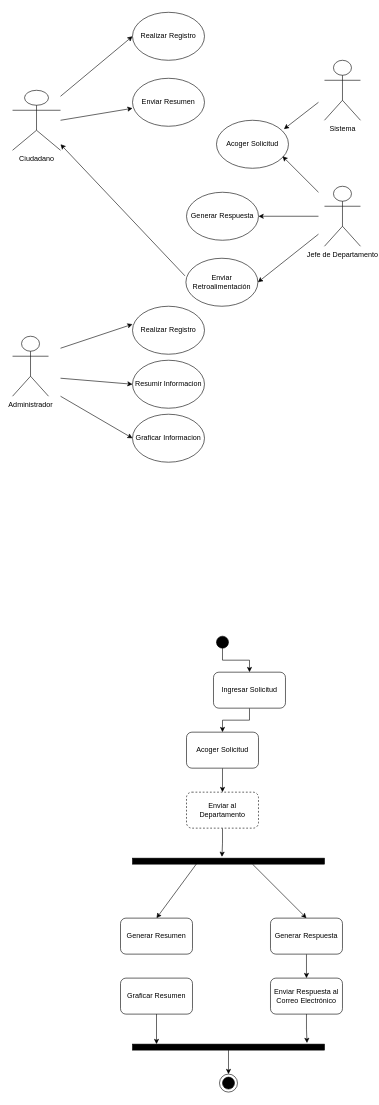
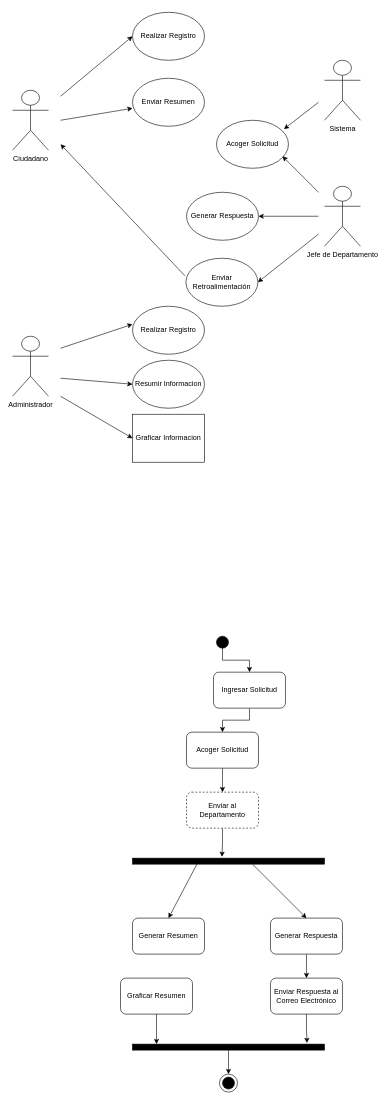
  <mxCell id="0" />
  <mxCell id="1" parent="0" />
- <mxCell id="2" value="Ciudadano" style="shape=umlActor;verticalLabelPosition=bottom;verticalAlign=top;html=1;outlineConnect=0;" parent="1" vertex="1"><mxGeometry x="20" y="150" width="80" height="100" as="geometry" /></mxCell>
+ <mxCell id="2" value="Ciudadano" style="shape=umlActor;verticalLabelPosition=bottom;verticalAlign=top;html=1;outlineConnect=0;" parent="1" vertex="1"><mxGeometry x="20" y="150" width="60" height="100" as="geometry" /></mxCell>
  <mxCell id="3" value="Enviar Resumen" style="ellipse;whiteSpace=wrap;html=1;" parent="1" vertex="1"><mxGeometry x="220" y="130" width="120" height="80" as="geometry" /></mxCell>
  <mxCell id="4" value="Sistema" style="shape=umlActor;verticalLabelPosition=bottom;verticalAlign=top;html=1;outlineConnect=0;" parent="1" vertex="1"><mxGeometry x="540" y="100" width="60" height="100" as="geometry" /></mxCell>
  <mxCell id="5" value="Acoger Solicitud" style="ellipse;whiteSpace=wrap;html=1;" parent="1" vertex="1"><mxGeometry x="360" y="200" width="120" height="80" as="geometry" /></mxCell>
  <mxCell id="6" value="Enviar Retroalimentación" style="ellipse;whiteSpace=wrap;html=1;" parent="1" vertex="1"><mxGeometry x="309" y="430" width="120" height="80" as="geometry" /></mxCell>
  <mxCell id="7" value="" style="endArrow=classic;html=1;rounded=0;entryX=0.937;entryY=0.183;entryDx=0;entryDy=0;entryPerimeter=0;" parent="1" target="5" edge="1"><mxGeometry width="50" height="50" relative="1" as="geometry"><mxPoint x="530" y="170" as="sourcePoint" /><mxPoint x="390" y="270" as="targetPoint" /></mxGeometry></mxCell>
  <mxCell id="8" value="Jefe de Departamento" style="shape=umlActor;verticalLabelPosition=bottom;verticalAlign=top;html=1;outlineConnect=0;" parent="1" vertex="1"><mxGeometry x="540" y="310" width="60" height="100" as="geometry" /></mxCell>
  <mxCell id="9" value="" style="endArrow=classic;html=1;rounded=0;" parent="1" edge="1"><mxGeometry width="50" height="50" relative="1" as="geometry"><mxPoint x="530" y="320" as="sourcePoint" /><mxPoint x="470" y="260" as="targetPoint" /></mxGeometry></mxCell>
  <mxCell id="10" value="" style="endArrow=classic;html=1;rounded=0;entryX=1;entryY=0.5;entryDx=0;entryDy=0;" parent="1" target="6" edge="1"><mxGeometry width="50" height="50" relative="1" as="geometry"><mxPoint x="530" y="389.84" as="sourcePoint" /><mxPoint x="440.84" y="360" as="targetPoint" /></mxGeometry></mxCell>
  <mxCell id="11" value="" style="endArrow=classic;html=1;rounded=0;" parent="1" edge="1"><mxGeometry width="50" height="50" relative="1" as="geometry"><mxPoint x="100" y="200" as="sourcePoint" /><mxPoint x="220" y="180" as="targetPoint" /></mxGeometry></mxCell>
  <mxCell id="12" value="" style="endArrow=classic;html=1;rounded=0;exitX=-0.013;exitY=0.367;exitDx=0;exitDy=0;exitPerimeter=0;" parent="1" source="6" edge="1"><mxGeometry width="50" height="50" relative="1" as="geometry"><mxPoint x="319.16" y="419.84" as="sourcePoint" /><mxPoint x="100" y="240" as="targetPoint" /></mxGeometry></mxCell>
  <mxCell id="13" value="Generar Respuesta" style="ellipse;whiteSpace=wrap;html=1;" parent="1" vertex="1"><mxGeometry x="310" y="320" width="120" height="80" as="geometry" /></mxCell>
  <mxCell id="14" value="" style="endArrow=classic;html=1;rounded=0;entryX=1;entryY=0.5;entryDx=0;entryDy=0;" parent="1" target="13" edge="1"><mxGeometry width="50" height="50" relative="1" as="geometry"><mxPoint x="530" y="360" as="sourcePoint" /><mxPoint x="440.84" y="330.16" as="targetPoint" /></mxGeometry></mxCell>
  <mxCell id="15" value="" style="ellipse;whiteSpace=wrap;html=1;aspect=fixed;fillColor=#FFFFFF;" parent="1" vertex="1"><mxGeometry x="365" y="1790" width="30" height="30" as="geometry" /></mxCell>
  <mxCell id="16" value="" style="ellipse;whiteSpace=wrap;html=1;aspect=fixed;fillColor=#000000;" parent="1" vertex="1"><mxGeometry x="370" y="1795" width="20" height="20" as="geometry" /></mxCell>
  <mxCell id="17" style="edgeStyle=orthogonalEdgeStyle;rounded=0;orthogonalLoop=1;jettySize=auto;html=1;exitX=0.5;exitY=1;exitDx=0;exitDy=0;entryX=0.5;entryY=0;entryDx=0;entryDy=0;" parent="1" source="18" target="20" edge="1"><mxGeometry relative="1" as="geometry" /></mxCell>
  <mxCell id="18" value="" style="ellipse;whiteSpace=wrap;html=1;aspect=fixed;fillColor=#000000;" parent="1" vertex="1"><mxGeometry x="360" y="1060" width="20" height="20" as="geometry" /></mxCell>
  <mxCell id="19" style="edgeStyle=orthogonalEdgeStyle;rounded=0;orthogonalLoop=1;jettySize=auto;html=1;exitX=0.5;exitY=1;exitDx=0;exitDy=0;entryX=0.5;entryY=0;entryDx=0;entryDy=0;" parent="1" source="20" target="22" edge="1"><mxGeometry relative="1" as="geometry" /></mxCell>
  <mxCell id="20" value="Ingresar Solicitud" style="rounded=1;whiteSpace=wrap;html=1;fillColor=#FFFFFF;" parent="1" vertex="1"><mxGeometry x="355" y="1120" width="120" height="60" as="geometry" /></mxCell>
  <mxCell id="21" style="edgeStyle=orthogonalEdgeStyle;rounded=0;orthogonalLoop=1;jettySize=auto;html=1;exitX=0.5;exitY=1;exitDx=0;exitDy=0;entryX=0.5;entryY=0;entryDx=0;entryDy=0;" parent="1" source="22" target="24" edge="1"><mxGeometry relative="1" as="geometry" /></mxCell>
  <mxCell id="22" value="Acoger Solicitud" style="rounded=1;whiteSpace=wrap;html=1;fillColor=#FFFFFF;" parent="1" vertex="1"><mxGeometry x="310" y="1220" width="120" height="60" as="geometry" /></mxCell>
  <mxCell id="23" style="edgeStyle=orthogonalEdgeStyle;rounded=0;jumpSize=131;orthogonalLoop=1;jettySize=auto;html=1;exitX=0.5;exitY=1;exitDx=0;exitDy=0;entryX=0.466;entryY=-0.22;entryDx=0;entryDy=0;entryPerimeter=0;strokeColor=default;fillColor=#000000;" edge="1" parent="1" source="24" target="34"><mxGeometry relative="1" as="geometry" /></mxCell>
  <mxCell id="24" value="Enviar al Departamento" style="rounded=1;whiteSpace=wrap;html=1;fillColor=#FFFFFF;dashed=1;" parent="1" vertex="1"><mxGeometry x="310" y="1320" width="120" height="60" as="geometry" /></mxCell>
  <mxCell id="25" style="edgeStyle=orthogonalEdgeStyle;rounded=0;orthogonalLoop=1;jettySize=auto;html=1;exitX=0.5;exitY=1;exitDx=0;exitDy=0;entryX=0.5;entryY=0;entryDx=0;entryDy=0;" parent="1" source="26" target="28" edge="1"><mxGeometry relative="1" as="geometry" /></mxCell>
  <mxCell id="26" value="Generar Respuesta" style="rounded=1;whiteSpace=wrap;html=1;fillColor=#FFFFFF;" parent="1" vertex="1"><mxGeometry x="450" y="1530" width="120" height="60" as="geometry" /></mxCell>
  <mxCell id="27" style="edgeStyle=orthogonalEdgeStyle;rounded=0;orthogonalLoop=1;jettySize=auto;html=1;exitX=0.5;exitY=1;exitDx=0;exitDy=0;entryX=0.909;entryY=-0.18;entryDx=0;entryDy=0;entryPerimeter=0;" parent="1" source="28" target="41" edge="1"><mxGeometry relative="1" as="geometry" /></mxCell>
  <mxCell id="28" value="Enviar Respuesta al Correo Electrónico" style="rounded=1;whiteSpace=wrap;html=1;fillColor=#FFFFFF;" parent="1" vertex="1"><mxGeometry x="450" y="1630" width="120" height="60" as="geometry" /></mxCell>
  <mxCell id="29" value="Administrador" style="shape=umlActor;verticalLabelPosition=bottom;verticalAlign=top;html=1;outlineConnect=0;" parent="1" vertex="1"><mxGeometry x="20" y="560" width="60" height="100" as="geometry" /></mxCell>
  <mxCell id="30" value="Resumir Informacion" style="ellipse;whiteSpace=wrap;html=1;" parent="1" vertex="1"><mxGeometry x="220" y="600" width="120" height="80" as="geometry" /></mxCell>
  <mxCell id="31" value="" style="endArrow=classic;html=1;rounded=0;entryX=0;entryY=0.5;entryDx=0;entryDy=0;" parent="1" target="30" edge="1"><mxGeometry width="50" height="50" relative="1" as="geometry"><mxPoint x="100" y="630" as="sourcePoint" /><mxPoint x="200" y="555" as="targetPoint" /></mxGeometry></mxCell>
- <mxCell id="32" value="Graficar Informacion" style="ellipse;whiteSpace=wrap;html=1;" parent="1" vertex="1"><mxGeometry x="220" y="690" width="120" height="80" as="geometry" /></mxCell>
+ <mxCell id="32" value="Graficar Informacion" style="whiteSpace=wrap;html=1;rounded=0;" parent="1" vertex="1"><mxGeometry x="220" y="690" width="120" height="80" as="geometry" /></mxCell>
  <mxCell id="33" value="" style="endArrow=classic;html=1;rounded=0;entryX=0;entryY=0.5;entryDx=0;entryDy=0;" parent="1" target="32" edge="1"><mxGeometry width="50" height="50" relative="1" as="geometry"><mxPoint x="100" y="660" as="sourcePoint" /><mxPoint x="210.36" y="558.32" as="targetPoint" /></mxGeometry></mxCell>
  <mxCell id="34" value="" style="rounded=0;whiteSpace=wrap;html=1;fillColor=#000000;" vertex="1" parent="1"><mxGeometry x="220" y="1430" width="320" height="10" as="geometry" /></mxCell>
  <mxCell id="35" value="" style="endArrow=classic;html=1;rounded=0;strokeColor=default;fillColor=#000000;jumpSize=131;entryX=0.5;entryY=0;entryDx=0;entryDy=0;" edge="1" parent="1" target="26"><mxGeometry width="50" height="50" relative="1" as="geometry"><mxPoint x="420" y="1440" as="sourcePoint" /><mxPoint x="470" y="1490" as="targetPoint" /></mxGeometry></mxCell>
  <mxCell id="36" value="" style="endArrow=classic;html=1;rounded=0;strokeColor=default;fillColor=#000000;jumpSize=131;entryX=0.5;entryY=0;entryDx=0;entryDy=0;" edge="1" parent="1" target="37"><mxGeometry width="50" height="50" relative="1" as="geometry"><mxPoint x="330" y="1435" as="sourcePoint" /><mxPoint x="260" y="1540" as="targetPoint" /></mxGeometry></mxCell>
- <mxCell id="37" value="Generar Resumen" style="rounded=1;whiteSpace=wrap;html=1;fillColor=#FFFFFF;" vertex="1" parent="1"><mxGeometry x="200" y="1530" width="120" height="60" as="geometry" /></mxCell>
+ <mxCell id="37" value="Generar Resumen" style="rounded=1;whiteSpace=wrap;html=1;fillColor=#FFFFFF;" vertex="1" parent="1"><mxGeometry x="220" y="1530" width="120" height="60" as="geometry" /></mxCell>
  <mxCell id="38" style="edgeStyle=orthogonalEdgeStyle;rounded=0;jumpSize=131;orthogonalLoop=1;jettySize=auto;html=1;exitX=0.5;exitY=1;exitDx=0;exitDy=0;entryX=0.125;entryY=0;entryDx=0;entryDy=0;entryPerimeter=0;strokeColor=default;fillColor=#000000;" edge="1" parent="1" source="39" target="41"><mxGeometry relative="1" as="geometry" /></mxCell>
  <mxCell id="39" value="Graficar Resumen" style="rounded=1;whiteSpace=wrap;html=1;fillColor=#FFFFFF;" vertex="1" parent="1"><mxGeometry x="200" y="1630" width="120" height="60" as="geometry" /></mxCell>
  <mxCell id="40" style="edgeStyle=orthogonalEdgeStyle;rounded=0;jumpSize=131;orthogonalLoop=1;jettySize=auto;html=1;exitX=0.5;exitY=1;exitDx=0;exitDy=0;entryX=0.5;entryY=0;entryDx=0;entryDy=0;strokeColor=default;fillColor=#000000;" edge="1" parent="1" source="41" target="15"><mxGeometry relative="1" as="geometry" /></mxCell>
  <mxCell id="41" value="" style="rounded=0;whiteSpace=wrap;html=1;fillColor=#000000;" vertex="1" parent="1"><mxGeometry x="220" y="1740" width="320" height="10" as="geometry" /></mxCell>
  <mxCell id="42" value="Realizar Registro" style="ellipse;whiteSpace=wrap;html=1;" vertex="1" parent="1"><mxGeometry x="220" y="20" width="120" height="80" as="geometry" /></mxCell>
  <mxCell id="43" value="" style="endArrow=classic;html=1;rounded=0;entryX=0;entryY=0.5;entryDx=0;entryDy=0;" edge="1" parent="1" target="42"><mxGeometry width="50" height="50" relative="1" as="geometry"><mxPoint x="100" y="160" as="sourcePoint" /><mxPoint x="220" y="110" as="targetPoint" /></mxGeometry></mxCell>
  <mxCell id="44" value="Realizar Registro" style="ellipse;whiteSpace=wrap;html=1;" vertex="1" parent="1"><mxGeometry x="220" y="510" width="120" height="80" as="geometry" /></mxCell>
  <mxCell id="45" value="" style="endArrow=classic;html=1;rounded=0;entryX=0;entryY=0.375;entryDx=0;entryDy=0;entryPerimeter=0;" edge="1" parent="1" target="44"><mxGeometry width="50" height="50" relative="1" as="geometry"><mxPoint x="100" y="580" as="sourcePoint" /><mxPoint x="220" y="574.32" as="targetPoint" /></mxGeometry></mxCell>
